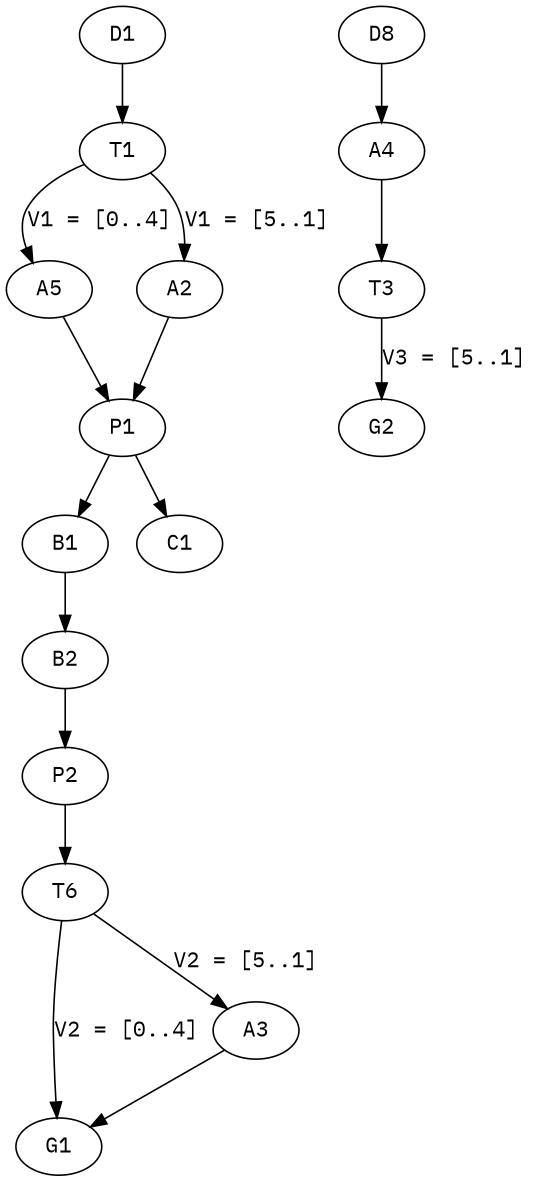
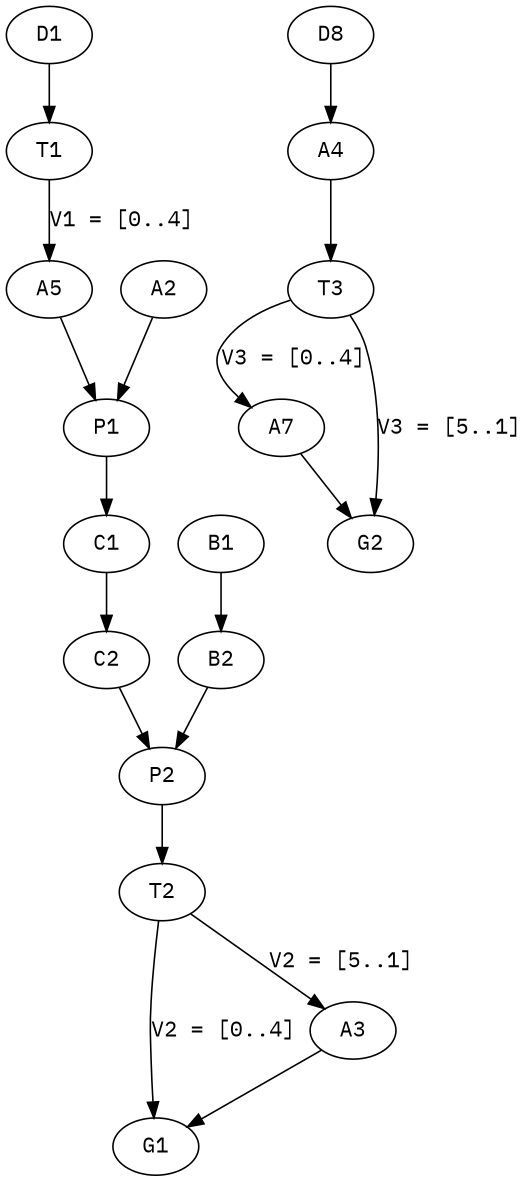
  digraph {
    fontname="IBM Plex Mono"
    node [fontname="IBM Plex Mono"]
    edge [fontname="IBM Plex Mono"]
    D1
    T1
    n3 [label=A5]
    A2
    P1
    n6 [label=D8]
    A4
    T3
+   A7
    G2
    B1
    C1
-   T2 [label=T6]
+   T2
    G1
    A3
    B2
+   C2
    P2
    D1 -> T1
    T1 -> n3 [label="V1 = [0..4]"]
-   T1 -> A2 [label="V1 = [5..1]"]
    n3 -> P1
    A2 -> P1
-   P1 -> B1
    P1 -> C1
    n6 -> A4
    A4 -> T3
+   T3 -> A7 [label="V3 = [0..4]"]
    T3 -> G2 [label="V3 = [5..1]"]
+   A7 -> G2
    B1 -> B2
+   C1 -> C2
    T2 -> G1 [label="V2 = [0..4]"]
    T2 -> A3 [label="V2 = [5..1]"]
    A3 -> G1
    B2 -> P2
+   C2 -> P2
    P2 -> T2
  }
